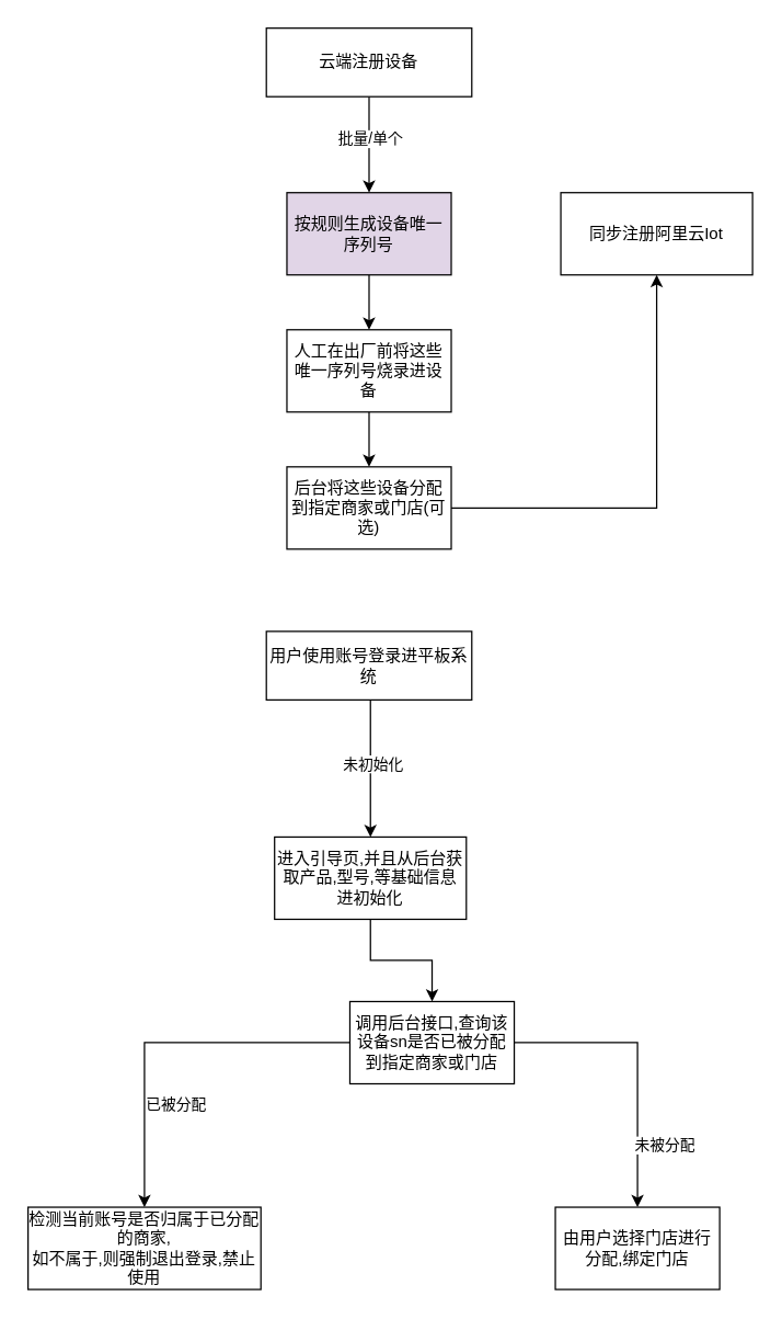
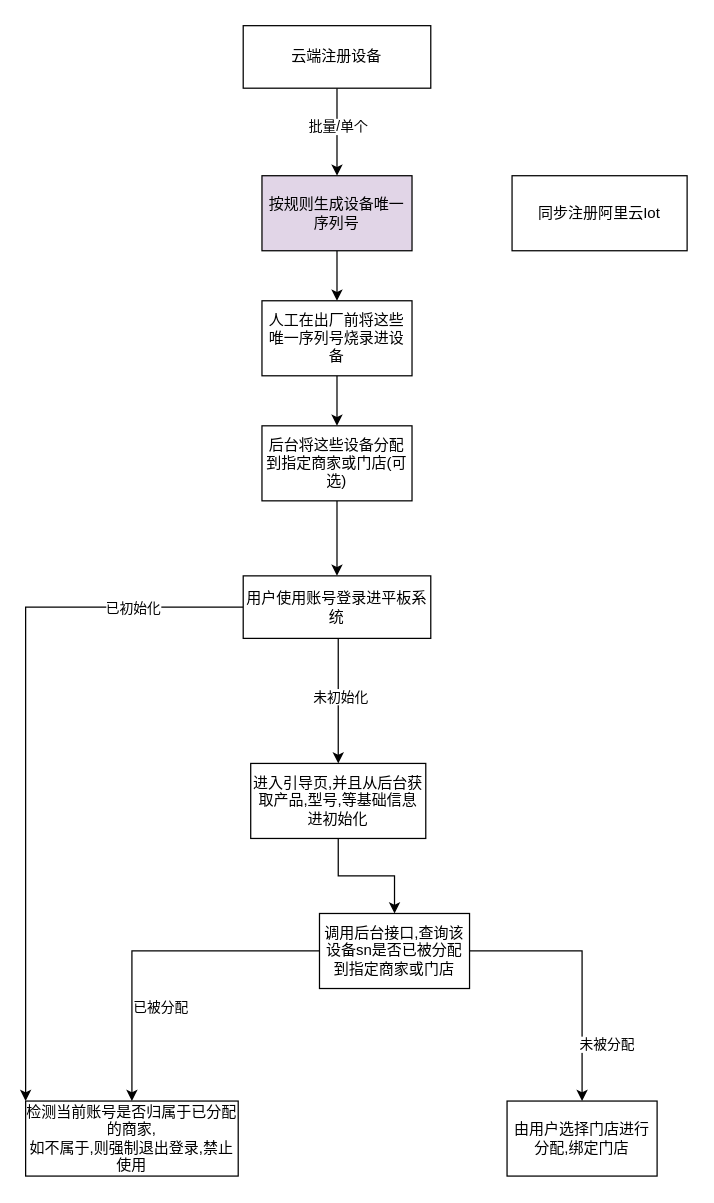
  <mxCell id="0" />
  <mxCell id="1" parent="0" />
  <mxCell id="2" value="" style="edgeStyle=orthogonalEdgeStyle;rounded=0;orthogonalLoop=1;jettySize=auto;html=1;" edge="1" parent="1" source="4" target="6"><mxGeometry relative="1" as="geometry" /></mxCell>
  <mxCell id="3" value="批量/单个" style="edgeLabel;html=1;align=center;verticalAlign=middle;resizable=0;points=[];" vertex="1" connectable="0" parent="2"><mxGeometry x="-0.387" y="-2" relative="1" as="geometry"><mxPoint x="2" y="9" as="offset" /></mxGeometry></mxCell>
  <mxCell id="4" value="云端注册设备" style="rounded=0;whiteSpace=wrap;html=1;" vertex="1" parent="1"><mxGeometry x="194" y="20" width="150" height="50" as="geometry" /></mxCell>
  <mxCell id="5" value="" style="edgeStyle=orthogonalEdgeStyle;rounded=0;orthogonalLoop=1;jettySize=auto;html=1;" edge="1" parent="1" source="6" target="9"><mxGeometry relative="1" as="geometry" /></mxCell>
  <mxCell id="6" value="按规则生成设备唯一序列号" style="whiteSpace=wrap;html=1;rounded=0;fillColor=#e1d5e7;" vertex="1" parent="1"><mxGeometry x="209" y="140" width="120" height="60" as="geometry" /></mxCell>
  <mxCell id="7" value="同步注册阿里云Iot" style="whiteSpace=wrap;html=1;rounded=0;" vertex="1" parent="1"><mxGeometry x="409" y="140" width="140" height="60" as="geometry" /></mxCell>
  <mxCell id="8" value="" style="edgeStyle=orthogonalEdgeStyle;rounded=0;orthogonalLoop=1;jettySize=auto;html=1;" edge="1" parent="1" source="9" target="11"><mxGeometry relative="1" as="geometry" /></mxCell>
  <mxCell id="9" value="人工在出厂前将这些唯一序列号烧录进设备" style="whiteSpace=wrap;html=1;rounded=0;" vertex="1" parent="1"><mxGeometry x="209" y="240" width="120" height="60" as="geometry" /></mxCell>
- <mxCell id="10" value="" style="edgeStyle=orthogonalEdgeStyle;rounded=0;orthogonalLoop=1;jettySize=auto;html=1;" edge="1" parent="1" source="11" target="7"><mxGeometry relative="1" as="geometry"><mxPoint x="489" y="330" as="targetPoint" /></mxGeometry></mxCell>
+ <mxCell id="10" value="" style="edgeStyle=orthogonalEdgeStyle;rounded=0;orthogonalLoop=1;jettySize=auto;html=1;entryX=0.5;entryY=0;entryDx=0;entryDy=0;" edge="1" parent="1" source="11" target="15"><mxGeometry relative="1" as="geometry"><mxPoint x="489" y="330" as="targetPoint" /></mxGeometry></mxCell>
  <mxCell id="11" value="后台将这些设备分配到指定商家或门店(可选)" style="whiteSpace=wrap;html=1;rounded=0;" vertex="1" parent="1"><mxGeometry x="209" y="340" width="120" height="60" as="geometry" /></mxCell>
  <mxCell id="12" value="" style="edgeStyle=orthogonalEdgeStyle;rounded=0;orthogonalLoop=1;jettySize=auto;html=1;" edge="1" parent="1" source="25" target="21"><mxGeometry relative="1" as="geometry" /></mxCell>
+ <mxCell id="13" value="" style="edgeStyle=orthogonalEdgeStyle;rounded=0;orthogonalLoop=1;jettySize=auto;html=1;entryX=0;entryY=0;entryDx=0;entryDy=0;exitX=0;exitY=0.5;exitDx=0;exitDy=0;" edge="1" parent="1" source="15" target="18"><mxGeometry relative="1" as="geometry"><mxPoint x="210" y="483.5" as="sourcePoint" /><mxPoint x="530" y="485" as="targetPoint" /><Array as="points"><mxPoint x="130" y="485" /><mxPoint x="130" y="485" /><mxPoint x="20" y="485" /></Array></mxGeometry></mxCell>
+ <mxCell id="14" value="已初始化" style="edgeLabel;html=1;align=center;verticalAlign=middle;resizable=0;points=[];" vertex="1" connectable="0" parent="13"><mxGeometry x="-0.159" y="3" relative="1" as="geometry"><mxPoint x="82" y="-65" as="offset" /></mxGeometry></mxCell>
  <mxCell id="15" value="用户使用账号登录进平板系统" style="rounded=0;whiteSpace=wrap;html=1;" vertex="1" parent="1"><mxGeometry x="194" y="460" width="150" height="50" as="geometry" /></mxCell>
  <mxCell id="16" value="" style="edgeStyle=orthogonalEdgeStyle;rounded=0;orthogonalLoop=1;jettySize=auto;html=1;" edge="1" parent="1" source="21" target="18"><mxGeometry relative="1" as="geometry" /></mxCell>
  <mxCell id="17" value="已被分配" style="edgeLabel;html=1;align=center;verticalAlign=middle;resizable=0;points=[];" vertex="1" connectable="0" parent="16"><mxGeometry x="-0.05" y="-1" relative="1" as="geometry"><mxPoint y="45" as="offset" /></mxGeometry></mxCell>
  <mxCell id="18" value="检测当前账号是否归属于已分配的商家,&lt;div&gt;如不属于,则强制退出登录,禁止使用&lt;/div&gt;" style="whiteSpace=wrap;html=1;rounded=0;" vertex="1" parent="1"><mxGeometry x="20" y="880" width="170" height="60" as="geometry" /></mxCell>
  <mxCell id="19" value="" style="edgeStyle=orthogonalEdgeStyle;rounded=0;orthogonalLoop=1;jettySize=auto;html=1;" edge="1" parent="1" source="21" target="22"><mxGeometry relative="1" as="geometry" /></mxCell>
  <mxCell id="20" value="未被分配" style="edgeLabel;html=1;align=center;verticalAlign=middle;resizable=0;points=[];" vertex="1" connectable="0" parent="19"><mxGeometry x="-0.1" y="-1" relative="1" as="geometry"><mxPoint x="20" y="69" as="offset" /></mxGeometry></mxCell>
  <mxCell id="21" value="调用后台接口,查询该设备sn是否已被分配到指定商家或门店" style="whiteSpace=wrap;html=1;rounded=0;" vertex="1" parent="1"><mxGeometry x="255" y="730" width="120" height="60" as="geometry" /></mxCell>
  <mxCell id="22" value="由用户选择门店进行分配,绑定门店" style="whiteSpace=wrap;html=1;rounded=0;" vertex="1" parent="1"><mxGeometry x="405" y="880" width="120" height="60" as="geometry" /></mxCell>
  <mxCell id="23" value="" style="edgeStyle=orthogonalEdgeStyle;rounded=0;orthogonalLoop=1;jettySize=auto;html=1;" edge="1" parent="1" source="15" target="25"><mxGeometry relative="1" as="geometry"><mxPoint x="269" y="510" as="sourcePoint" /><mxPoint x="270" y="730" as="targetPoint" /><Array as="points"><mxPoint x="270" y="540" /><mxPoint x="270" y="540" /></Array></mxGeometry></mxCell>
  <mxCell id="24" value="未初始化" style="edgeLabel;html=1;align=center;verticalAlign=middle;resizable=0;points=[];" vertex="1" connectable="0" parent="23"><mxGeometry x="-0.089" y="1" relative="1" as="geometry"><mxPoint as="offset" /></mxGeometry></mxCell>
  <mxCell id="25" value="进入引导页,并且从后台获取产品,型号,等基础信息进初始化" style="rounded=0;whiteSpace=wrap;html=1;" vertex="1" parent="1"><mxGeometry x="200" y="610" width="140" height="60" as="geometry" /></mxCell>
